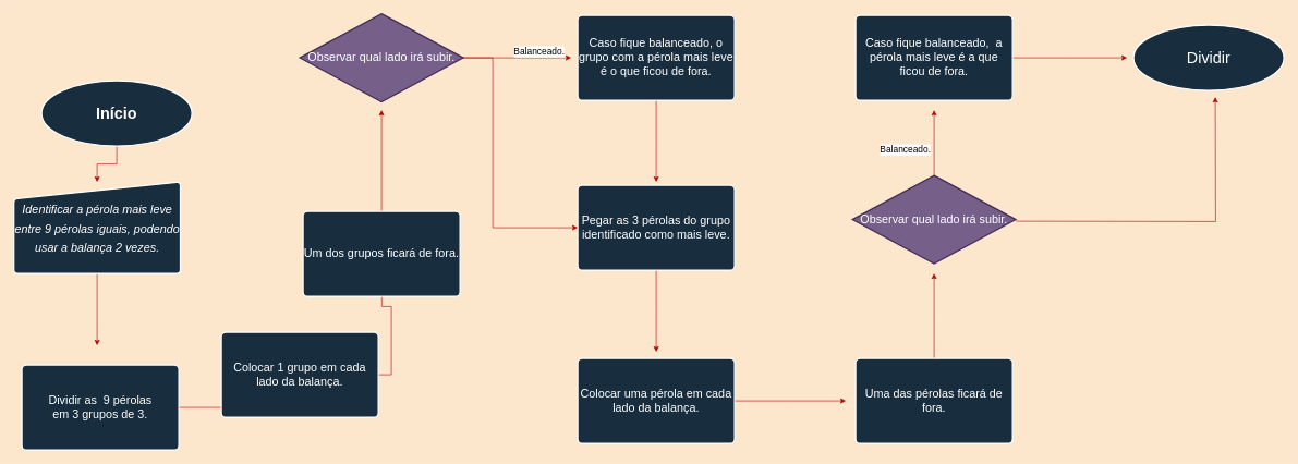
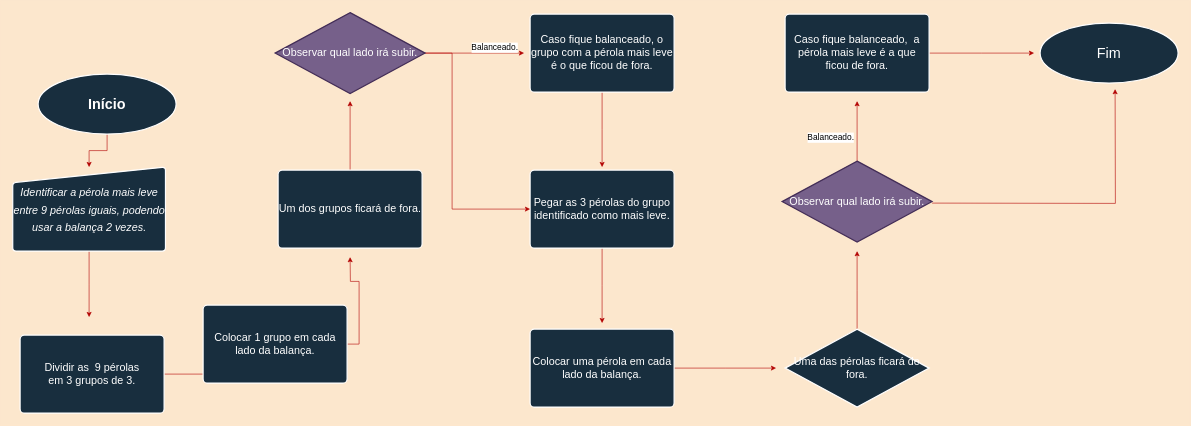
  <mxCell id="0" />
  <mxCell id="1" parent="0" />
  <mxCell id="2" style="edgeStyle=orthogonalEdgeStyle;rounded=0;orthogonalLoop=1;jettySize=auto;html=1;entryX=0.5;entryY=0;entryDx=0;entryDy=0;fontSize=18;labelBackgroundColor=#FCE7CD;strokeColor=#B20000;fillColor=#e51400;" edge="1" parent="1" source="3" target="5"><mxGeometry relative="1" as="geometry" /></mxCell>
  <mxCell id="3" value="&lt;font style=&quot;font-size: 24px;&quot;&gt;&lt;b&gt;Início&lt;/b&gt;&lt;/font&gt;" style="strokeWidth=2;html=1;shape=mxgraph.flowchart.start_1;whiteSpace=wrap;fillColor=#182E3E;strokeColor=#FFFFFF;fontColor=#FFFFFF;" vertex="1" parent="1"><mxGeometry x="63" y="123" width="230" height="100" as="geometry" /></mxCell>
  <mxCell id="4" style="edgeStyle=orthogonalEdgeStyle;rounded=0;orthogonalLoop=1;jettySize=auto;html=1;fontSize=18;labelBackgroundColor=#FCE7CD;strokeColor=#B20000;fillColor=#e51400;" edge="1" parent="1" source="5"><mxGeometry relative="1" as="geometry"><mxPoint x="148.005" y="528" as="targetPoint" /></mxGeometry></mxCell>
  <mxCell id="5" value="&lt;span style=&quot;font-size: 18px;&quot;&gt;&lt;i&gt;Identificar a pérola mais leve entre 9 pérolas iguais, podendo usar a balança 2 vezes.&lt;/i&gt;&lt;/span&gt;" style="html=1;strokeWidth=2;shape=manualInput;whiteSpace=wrap;rounded=1;size=26;arcSize=11;fontSize=24;fillColor=#182E3E;strokeColor=#FFFFFF;fontColor=#FFFFFF;" vertex="1" parent="1"><mxGeometry x="20.73" y="278" width="254.55" height="140" as="geometry" /></mxCell>
  <mxCell id="6" style="edgeStyle=orthogonalEdgeStyle;rounded=0;orthogonalLoop=1;jettySize=auto;html=1;fontSize=18;labelBackgroundColor=#FCE7CD;strokeColor=#B20000;fillColor=#e51400;" edge="1" parent="1" source="7"><mxGeometry relative="1" as="geometry"><mxPoint x="443" y="613" as="targetPoint" /></mxGeometry></mxCell>
  <mxCell id="7" value="Dividir as&amp;nbsp; 9 pérolas&lt;br&gt;em 3 grupos de 3." style="rounded=1;whiteSpace=wrap;html=1;absoluteArcSize=1;arcSize=14;strokeWidth=2;fontSize=18;fillColor=#182E3E;strokeColor=#FFFFFF;fontColor=#FFFFFF;" vertex="1" parent="1"><mxGeometry x="33" y="558" width="240" height="130" as="geometry" /></mxCell>
  <mxCell id="8" style="edgeStyle=orthogonalEdgeStyle;rounded=0;orthogonalLoop=1;jettySize=auto;html=1;fontSize=18;labelBackgroundColor=#FCE7CD;strokeColor=#B20000;fillColor=#e51400;" edge="1" parent="1" source="9"><mxGeometry relative="1" as="geometry"><mxPoint x="583" y="428" as="targetPoint" /></mxGeometry></mxCell>
  <mxCell id="9" value="Colocar 1 grupo em cada&lt;br&gt;lado da balança." style="rounded=1;whiteSpace=wrap;html=1;absoluteArcSize=1;arcSize=14;strokeWidth=2;fontSize=18;fillColor=#182E3E;strokeColor=#FFFFFF;fontColor=#FFFFFF;" vertex="1" parent="1"><mxGeometry x="338" y="508" width="240" height="130" as="geometry" /></mxCell>
  <mxCell id="10" style="edgeStyle=orthogonalEdgeStyle;rounded=0;orthogonalLoop=1;jettySize=auto;html=1;fontSize=18;labelBackgroundColor=#FCE7CD;strokeColor=#B20000;fillColor=#e51400;" edge="1" parent="1" source="11"><mxGeometry relative="1" as="geometry"><mxPoint x="583" y="168" as="targetPoint" /></mxGeometry></mxCell>
- <mxCell id="11" value="Um dos grupos ficará de fora." style="rounded=1;whiteSpace=wrap;html=1;absoluteArcSize=1;arcSize=14;strokeWidth=2;fontSize=18;fillColor=#182E3E;strokeColor=#FFFFFF;fontColor=#FFFFFF;" vertex="1" parent="1"><mxGeometry x="463" y="323" width="240" height="130" as="geometry" /></mxCell>
+ <mxCell id="11" value="Um dos grupos ficará de fora." style="rounded=1;whiteSpace=wrap;html=1;absoluteArcSize=1;arcSize=14;strokeWidth=2;fontSize=18;fillColor=#182E3E;strokeColor=#FFFFFF;fontColor=#FFFFFF;" vertex="1" parent="1"><mxGeometry x="463" y="283" width="240" height="130" as="geometry" /></mxCell>
  <mxCell id="12" style="edgeStyle=orthogonalEdgeStyle;rounded=0;orthogonalLoop=1;jettySize=auto;html=1;fontSize=18;labelBackgroundColor=#FCE7CD;strokeColor=#B20000;fillColor=#e51400;" edge="1" parent="1"><mxGeometry relative="1" as="geometry"><mxPoint x="873" y="88" as="targetPoint" /><mxPoint x="703" y="88" as="sourcePoint" /></mxGeometry></mxCell>
  <mxCell id="13" value="&lt;font color=&quot;#000000&quot; style=&quot;font-size: 14px;&quot;&gt;Balanceado.&lt;/font&gt;" style="edgeLabel;html=1;align=center;verticalAlign=middle;resizable=0;points=[];fontSize=14;fontColor=#FFFFFF;horizontal=1;spacing=2;" vertex="1" connectable="0" parent="12"><mxGeometry x="0.142" y="-2" relative="1" as="geometry"><mxPoint x="23" y="-12" as="offset" /></mxGeometry></mxCell>
  <mxCell id="14" style="edgeStyle=orthogonalEdgeStyle;rounded=0;orthogonalLoop=1;jettySize=auto;html=1;fontSize=18;labelBackgroundColor=#FCE7CD;strokeColor=#B20000;fillColor=#e51400;" edge="1" parent="1" source="15"><mxGeometry relative="1" as="geometry"><mxPoint x="1003" y="278" as="targetPoint" /></mxGeometry></mxCell>
  <mxCell id="15" value="Caso fique balanceado, o grupo com a pérola mais leve é o que ficou de fora." style="rounded=1;whiteSpace=wrap;html=1;absoluteArcSize=1;arcSize=14;strokeWidth=2;fontSize=18;fillColor=#182E3E;strokeColor=#FFFFFF;fontColor=#FFFFFF;" vertex="1" parent="1"><mxGeometry x="883" y="23" width="240" height="130" as="geometry" /></mxCell>
  <mxCell id="16" style="edgeStyle=orthogonalEdgeStyle;rounded=0;orthogonalLoop=1;jettySize=auto;html=1;fontSize=18;labelBackgroundColor=#FCE7CD;strokeColor=#B20000;fillColor=#e51400;" edge="1" parent="1" source="17"><mxGeometry relative="1" as="geometry"><mxPoint x="1003" y="538" as="targetPoint" /></mxGeometry></mxCell>
  <mxCell id="17" value="Pegar as 3 pérolas do grupo identificado como mais leve." style="rounded=1;whiteSpace=wrap;html=1;absoluteArcSize=1;arcSize=14;strokeWidth=2;fontSize=18;fillColor=#182E3E;strokeColor=#FFFFFF;fontColor=#FFFFFF;" vertex="1" parent="1"><mxGeometry x="883" y="283" width="240" height="130" as="geometry" /></mxCell>
  <mxCell id="18" style="edgeStyle=orthogonalEdgeStyle;rounded=0;orthogonalLoop=1;jettySize=auto;html=1;fontSize=18;labelBackgroundColor=#FCE7CD;strokeColor=#B20000;fillColor=#e51400;" edge="1" parent="1" source="19"><mxGeometry relative="1" as="geometry"><mxPoint x="1293" y="613" as="targetPoint" /></mxGeometry></mxCell>
  <mxCell id="19" value="Colocar uma pérola em cada lado da balança." style="rounded=1;whiteSpace=wrap;html=1;absoluteArcSize=1;arcSize=14;strokeWidth=2;fontSize=18;fillColor=#182E3E;strokeColor=#FFFFFF;fontColor=#FFFFFF;" vertex="1" parent="1"><mxGeometry x="883" y="548" width="240" height="130" as="geometry" /></mxCell>
- <mxCell id="20" value="&lt;font style=&quot;font-size: 24px;&quot;&gt;Dividir&lt;/font&gt;" style="strokeWidth=2;html=1;shape=mxgraph.flowchart.start_1;whiteSpace=wrap;fillColor=#182E3E;strokeColor=#FFFFFF;fontColor=#FFFFFF;" vertex="1" parent="1"><mxGeometry x="1733" y="38" width="230" height="100" as="geometry" /></mxCell>
+ <mxCell id="20" value="&lt;font style=&quot;font-size: 24px;&quot;&gt;Fim&lt;/font&gt;" style="strokeWidth=2;html=1;shape=mxgraph.flowchart.start_1;whiteSpace=wrap;fillColor=#182E3E;strokeColor=#FFFFFF;fontColor=#FFFFFF;" vertex="1" parent="1"><mxGeometry x="1733" y="38" width="230" height="100" as="geometry" /></mxCell>
  <mxCell id="21" style="edgeStyle=orthogonalEdgeStyle;rounded=0;orthogonalLoop=1;jettySize=auto;html=1;fontSize=18;labelBackgroundColor=#FCE7CD;strokeColor=#B20000;fillColor=#e51400;" edge="1" parent="1"><mxGeometry relative="1" as="geometry"><mxPoint x="1428" y="168" as="targetPoint" /><mxPoint x="1428" y="278" as="sourcePoint" /></mxGeometry></mxCell>
  <mxCell id="22" value="Balanceado." style="edgeLabel;html=1;align=center;verticalAlign=middle;resizable=0;points=[];fontSize=14;fontColor=#000000;" vertex="1" connectable="0" parent="21"><mxGeometry x="-0.116" y="1" relative="1" as="geometry"><mxPoint x="-44" y="-1" as="offset" /></mxGeometry></mxCell>
  <mxCell id="23" style="edgeStyle=orthogonalEdgeStyle;rounded=0;orthogonalLoop=1;jettySize=auto;html=1;exitX=1;exitY=0;exitDx=0;exitDy=0;strokeColor=#B20000;fillColor=#e51400;" edge="1" parent="1"><mxGeometry relative="1" as="geometry"><mxPoint x="1858" y="148" as="targetPoint" /><mxPoint x="1553" y="338" as="sourcePoint" /></mxGeometry></mxCell>
  <mxCell id="24" style="edgeStyle=orthogonalEdgeStyle;rounded=0;orthogonalLoop=1;jettySize=auto;html=1;fontSize=18;labelBackgroundColor=#FCE7CD;strokeColor=#B20000;fillColor=#e51400;" edge="1" parent="1" source="25"><mxGeometry relative="1" as="geometry"><mxPoint x="1428" y="418" as="targetPoint" /></mxGeometry></mxCell>
- <mxCell id="25" value="Uma das pérolas ficará de fora." style="rounded=1;whiteSpace=wrap;html=1;absoluteArcSize=1;arcSize=14;strokeWidth=2;fontSize=18;fillColor=#182E3E;strokeColor=#FFFFFF;fontColor=#FFFFFF;" vertex="1" parent="1"><mxGeometry x="1308" y="548" width="240" height="130" as="geometry" /></mxCell>
+ <mxCell id="25" value="Uma das pérolas ficará de fora." style="rhombus;whiteSpace=wrap;html=1;absoluteArcSize=1;arcSize=14;strokeWidth=2;fontSize=18;fillColor=#182E3E;strokeColor=#FFFFFF;fontColor=#FFFFFF;" vertex="1" parent="1"><mxGeometry x="1308" y="548" width="240" height="130" as="geometry" /></mxCell>
  <mxCell id="26" style="edgeStyle=orthogonalEdgeStyle;rounded=0;orthogonalLoop=1;jettySize=auto;html=1;fontSize=18;labelBackgroundColor=#FCE7CD;strokeColor=#B20000;fillColor=#e51400;" edge="1" parent="1" source="27"><mxGeometry relative="1" as="geometry"><mxPoint x="1723" y="88" as="targetPoint" /></mxGeometry></mxCell>
  <mxCell id="27" value="Caso fique balanceado,&amp;nbsp; a pérola mais leve é a que ficou de fora." style="rounded=1;whiteSpace=wrap;html=1;absoluteArcSize=1;arcSize=14;strokeWidth=2;fontSize=18;fillColor=#182E3E;strokeColor=#FFFFFF;fontColor=#FFFFFF;" vertex="1" parent="1"><mxGeometry x="1308" y="23" width="240" height="130" as="geometry" /></mxCell>
  <mxCell id="28" style="edgeStyle=orthogonalEdgeStyle;rounded=0;orthogonalLoop=1;jettySize=auto;html=1;exitX=1;exitY=0.5;exitDx=0;exitDy=0;exitPerimeter=0;entryX=0;entryY=0.5;entryDx=0;entryDy=0;fontSize=18;strokeColor=#B20000;fillColor=#e51400;" edge="1" parent="1" source="29" target="17"><mxGeometry relative="1" as="geometry"><Array as="points"><mxPoint x="753" y="88" /><mxPoint x="753" y="348" /></Array></mxGeometry></mxCell>
  <mxCell id="29" value="&lt;font style=&quot;font-size: 18px;&quot;&gt;Observar qual lado irá subir.&lt;/font&gt;" style="strokeWidth=2;html=1;shape=mxgraph.flowchart.decision;whiteSpace=wrap;fontColor=#ffffff;fillColor=#76608a;strokeColor=#432D57;" vertex="1" parent="1"><mxGeometry x="458" y="20.5" width="250" height="135" as="geometry" /></mxCell>
  <mxCell id="30" value="&lt;font style=&quot;font-size: 18px;&quot;&gt;Observar qual lado irá subir.&lt;/font&gt;" style="strokeWidth=2;html=1;shape=mxgraph.flowchart.decision;whiteSpace=wrap;fillColor=#76608a;strokeColor=#432D57;fontColor=#ffffff;" vertex="1" parent="1"><mxGeometry x="1303" y="268" width="250" height="135" as="geometry" /></mxCell>
